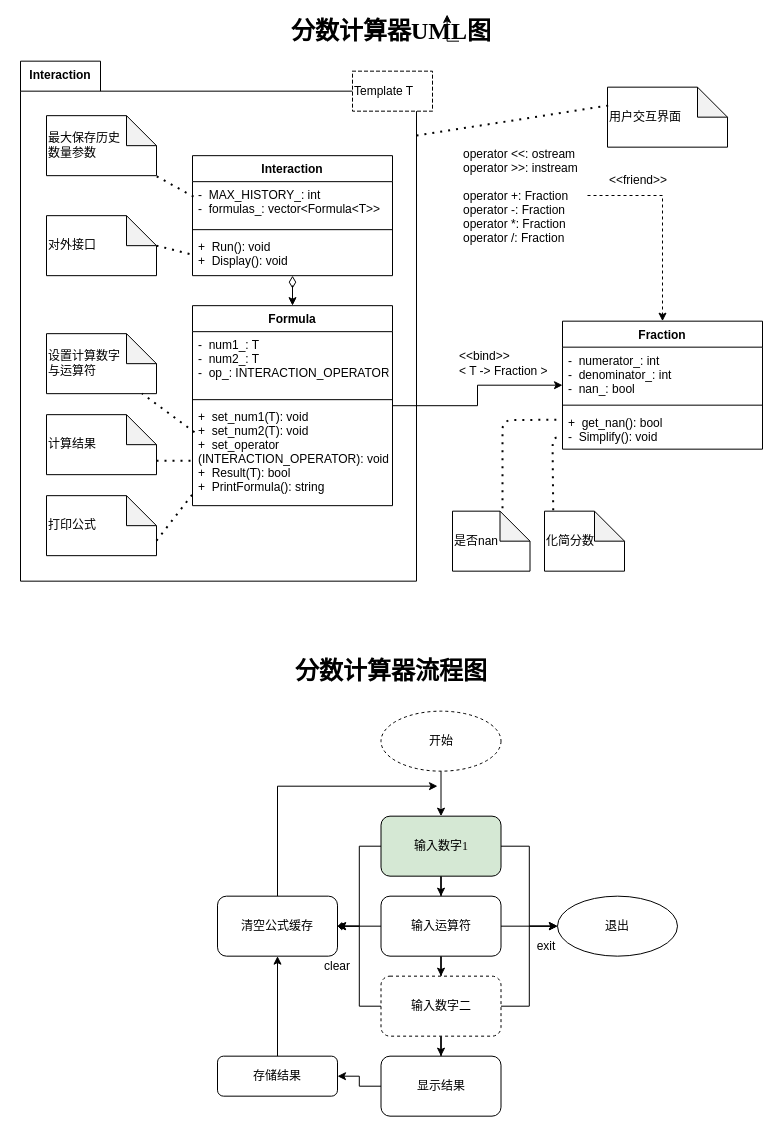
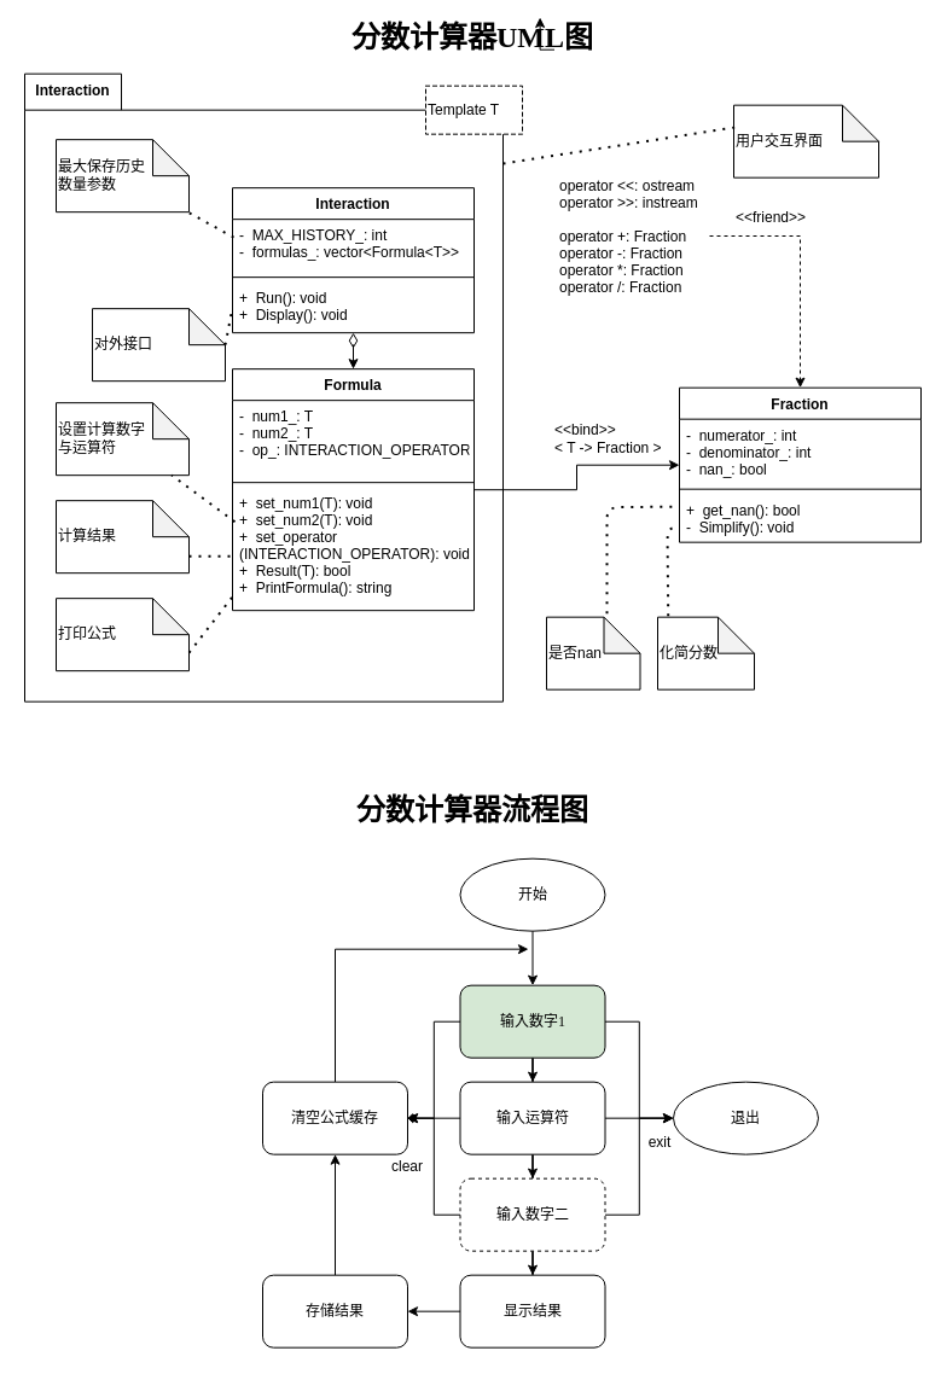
  <mxCell id="0" />
  <mxCell id="1" parent="0" />
  <mxCell id="2" value="" style="shape=folder;fontStyle=1;tabWidth=80;tabHeight=30;tabPosition=left;html=1;boundedLbl=1;" parent="1" vertex="1"><mxGeometry x="20" y="60.66" width="396" height="520" as="geometry" /></mxCell>
  <mxCell id="3" style="edgeStyle=orthogonalEdgeStyle;rounded=0;orthogonalLoop=1;jettySize=auto;html=1;startArrow=diamondThin;startFill=0;startSize=10;endSize=6;" parent="1" source="4" target="8" edge="1"><mxGeometry relative="1" as="geometry" /></mxCell>
  <mxCell id="4" value="Interaction" style="swimlane;fontStyle=1;align=center;verticalAlign=top;childLayout=stackLayout;horizontal=1;startSize=26;horizontalStack=0;resizeParent=1;resizeParentMax=0;resizeLast=0;collapsible=1;marginBottom=0;" parent="1" vertex="1"><mxGeometry x="192" y="155.16" width="200" height="120" as="geometry" /></mxCell>
  <mxCell id="5" value="-  MAX_HISTORY_: int&#10;-  formulas_: vector&lt;Formula&lt;T&gt;&gt;" style="text;strokeColor=none;fillColor=none;align=left;verticalAlign=top;spacingLeft=4;spacingRight=4;overflow=hidden;rotatable=0;points=[[0,0.5],[1,0.5]];portConstraint=eastwest;" parent="4" vertex="1"><mxGeometry y="26" width="200" height="44" as="geometry" /></mxCell>
  <mxCell id="6" value="" style="line;strokeWidth=1;fillColor=none;align=left;verticalAlign=middle;spacingTop=-1;spacingLeft=3;spacingRight=3;rotatable=0;labelPosition=right;points=[];portConstraint=eastwest;" parent="4" vertex="1"><mxGeometry y="70" width="200" height="8" as="geometry" /></mxCell>
  <mxCell id="7" value="+  Run(): void&#10;+  Display(): void" style="text;strokeColor=none;fillColor=none;align=left;verticalAlign=top;spacingLeft=4;spacingRight=4;overflow=hidden;rotatable=0;points=[[0,0.5],[1,0.5]];portConstraint=eastwest;" parent="4" vertex="1"><mxGeometry y="78" width="200" height="42" as="geometry" /></mxCell>
  <mxCell id="8" value="Formula" style="swimlane;fontStyle=1;align=center;verticalAlign=top;childLayout=stackLayout;horizontal=1;startSize=26;horizontalStack=0;resizeParent=1;resizeParentMax=0;resizeLast=0;collapsible=1;marginBottom=0;" parent="1" vertex="1"><mxGeometry x="192" y="305.16" width="200" height="200" as="geometry" /></mxCell>
  <mxCell id="9" value="-  num1_: T&#10;-  num2_: T&#10;-  op_: INTERACTION_OPERATOR" style="text;strokeColor=none;fillColor=none;align=left;verticalAlign=top;spacingLeft=4;spacingRight=4;overflow=hidden;rotatable=0;points=[[0,0.5],[1,0.5]];portConstraint=eastwest;" parent="8" vertex="1"><mxGeometry y="26" width="200" height="64" as="geometry" /></mxCell>
  <mxCell id="10" value="" style="line;strokeWidth=1;fillColor=none;align=left;verticalAlign=middle;spacingTop=-1;spacingLeft=3;spacingRight=3;rotatable=0;labelPosition=right;points=[];portConstraint=eastwest;" parent="8" vertex="1"><mxGeometry y="90" width="200" height="8" as="geometry" /></mxCell>
  <mxCell id="11" value="+  set_num1(T): void&#10;+  set_num2(T): void&#10;+  set_operator&#10;(INTERACTION_OPERATOR): void&#10;+  Result(T): bool&#10;+  PrintFormula(): string" style="text;strokeColor=none;fillColor=none;align=left;verticalAlign=top;spacingLeft=4;spacingRight=4;overflow=hidden;rotatable=0;points=[[0,0.5],[1,0.5]];portConstraint=eastwest;" parent="8" vertex="1"><mxGeometry y="98" width="200" height="102" as="geometry" /></mxCell>
  <mxCell id="12" value="Fraction" style="swimlane;fontStyle=1;align=center;verticalAlign=top;childLayout=stackLayout;horizontal=1;startSize=26;horizontalStack=0;resizeParent=1;resizeParentMax=0;resizeLast=0;collapsible=1;marginBottom=0;" parent="1" vertex="1"><mxGeometry x="562" y="320.66" width="200" height="128" as="geometry" /></mxCell>
  <mxCell id="13" value="-  numerator_: int&#10;-  denominator_: int&#10;-  nan_: bool" style="text;strokeColor=none;fillColor=none;align=left;verticalAlign=top;spacingLeft=4;spacingRight=4;overflow=hidden;rotatable=0;points=[[0,0.5],[1,0.5]];portConstraint=eastwest;" parent="12" vertex="1"><mxGeometry y="26" width="200" height="54" as="geometry" /></mxCell>
  <mxCell id="14" value="" style="line;strokeWidth=1;fillColor=none;align=left;verticalAlign=middle;spacingTop=-1;spacingLeft=3;spacingRight=3;rotatable=0;labelPosition=right;points=[];portConstraint=eastwest;" parent="12" vertex="1"><mxGeometry y="80" width="200" height="8" as="geometry" /></mxCell>
  <mxCell id="15" value="+  get_nan(): bool&#10;-  Simplify(): void" style="text;strokeColor=none;fillColor=none;align=left;verticalAlign=top;spacingLeft=4;spacingRight=4;overflow=hidden;rotatable=0;points=[[0,0.5],[1,0.5]];portConstraint=eastwest;" parent="12" vertex="1"><mxGeometry y="88" width="200" height="40" as="geometry" /></mxCell>
  <mxCell id="16" style="edgeStyle=orthogonalEdgeStyle;rounded=0;orthogonalLoop=1;jettySize=auto;html=1;startArrow=none;startFill=0;startSize=10;endSize=6;" parent="1" source="8" target="12" edge="1"><mxGeometry relative="1" as="geometry"><mxPoint x="422" y="358.26" as="sourcePoint" /></mxGeometry></mxCell>
- <mxCell id="17" value="对外接口" style="shape=note;whiteSpace=wrap;html=1;backgroundOutline=1;darkOpacity=0.05;align=left;" parent="1" vertex="1"><mxGeometry x="46" y="215.16" width="110" height="60" as="geometry" /></mxCell>
+ <mxCell id="17" value="对外接口" style="shape=note;whiteSpace=wrap;html=1;backgroundOutline=1;darkOpacity=0.05;align=left;" parent="1" vertex="1"><mxGeometry x="76" y="255.16" width="110" height="60" as="geometry" /></mxCell>
  <mxCell id="18" value="" style="endArrow=none;dashed=1;html=1;dashPattern=1 3;strokeWidth=2;entryX=0;entryY=0.5;entryDx=0;entryDy=0;exitX=0;exitY=0;exitDx=110;exitDy=30;exitPerimeter=0;" parent="1" source="17" target="7" edge="1"><mxGeometry width="50" height="50" relative="1" as="geometry"><mxPoint x="188" y="385.16" as="sourcePoint" /><mxPoint x="178" y="225.16" as="targetPoint" /></mxGeometry></mxCell>
  <mxCell id="19" value="最大保存历史&lt;br&gt;数量参数" style="shape=note;whiteSpace=wrap;html=1;backgroundOutline=1;darkOpacity=0.05;align=left;" parent="1" vertex="1"><mxGeometry x="46" y="115.16" width="110" height="60" as="geometry" /></mxCell>
  <mxCell id="20" value="" style="endArrow=none;dashed=1;html=1;dashPattern=1 3;strokeWidth=2;exitX=0.005;exitY=0.341;exitDx=0;exitDy=0;exitPerimeter=0;" parent="1" source="5" target="19" edge="1"><mxGeometry width="50" height="50" relative="1" as="geometry"><mxPoint x="188" y="385.16" as="sourcePoint" /><mxPoint x="238" y="335.16" as="targetPoint" /></mxGeometry></mxCell>
  <mxCell id="21" value="设置计算数字&lt;br&gt;与运算符" style="shape=note;whiteSpace=wrap;html=1;backgroundOutline=1;darkOpacity=0.05;align=left;" parent="1" vertex="1"><mxGeometry x="46" y="333.16" width="110" height="60" as="geometry" /></mxCell>
  <mxCell id="22" value="" style="endArrow=none;dashed=1;html=1;dashPattern=1 3;strokeWidth=2;exitX=0.01;exitY=0.28;exitDx=0;exitDy=0;exitPerimeter=0;" parent="1" source="11" target="21" edge="1"><mxGeometry width="50" height="50" relative="1" as="geometry"><mxPoint x="328" y="385.16" as="sourcePoint" /><mxPoint x="378" y="335.16" as="targetPoint" /></mxGeometry></mxCell>
  <mxCell id="23" value="是否nan" style="shape=note;whiteSpace=wrap;html=1;backgroundOutline=1;darkOpacity=0.05;align=left;" parent="1" vertex="1"><mxGeometry x="452" y="510.66" width="77.5" height="60" as="geometry" /></mxCell>
  <mxCell id="24" value="" style="endArrow=none;dashed=1;html=1;dashPattern=1 3;strokeWidth=2;entryX=0;entryY=0.262;entryDx=0;entryDy=0;entryPerimeter=0;" parent="1" target="15" edge="1"><mxGeometry width="50" height="50" relative="1" as="geometry"><mxPoint x="502" y="507.66" as="sourcePoint" /><mxPoint x="744" y="380.66" as="targetPoint" /><Array as="points"><mxPoint x="502" y="419.66" /></Array></mxGeometry></mxCell>
  <mxCell id="25" value="&lt;span&gt;&lt;font style=&quot;font-size: 24px&quot;&gt;分数计算器UML图&lt;/font&gt;&lt;/span&gt;" style="text;html=1;strokeColor=none;fillColor=none;align=center;verticalAlign=middle;whiteSpace=wrap;rounded=0;fontStyle=1;labelBackgroundColor=none;labelBorderColor=none;fontFamily=Times New Roman;" parent="1" vertex="1"><mxGeometry x="256" y="20.66" width="270" height="20" as="geometry" /></mxCell>
  <mxCell id="26" style="edgeStyle=orthogonalEdgeStyle;rounded=0;orthogonalLoop=1;jettySize=auto;html=1;entryX=0.5;entryY=0;entryDx=0;entryDy=0;startArrow=none;startFill=0;startSize=10;endSize=6;fontFamily=Times New Roman;" parent="1" source="27" target="31" edge="1"><mxGeometry relative="1" as="geometry" /></mxCell>
- <mxCell id="27" value="开始" style="ellipse;whiteSpace=wrap;html=1;labelBackgroundColor=none;fontFamily=Times New Roman;dashed=1;" parent="1" vertex="1"><mxGeometry x="380.5" y="710.66" width="120" height="60" as="geometry" /></mxCell>
+ <mxCell id="27" value="开始" style="ellipse;whiteSpace=wrap;html=1;labelBackgroundColor=none;fontFamily=Times New Roman;" parent="1" vertex="1"><mxGeometry x="380.5" y="710.66" width="120" height="60" as="geometry" /></mxCell>
  <mxCell id="28" style="edgeStyle=orthogonalEdgeStyle;rounded=0;orthogonalLoop=1;jettySize=auto;html=1;entryX=0.5;entryY=0;entryDx=0;entryDy=0;startArrow=none;startFill=0;startSize=10;endSize=6;fontFamily=Times New Roman;" parent="1" source="31" target="35" edge="1"><mxGeometry relative="1" as="geometry" /></mxCell>
  <mxCell id="29" style="edgeStyle=orthogonalEdgeStyle;rounded=0;orthogonalLoop=1;jettySize=auto;html=1;entryX=1;entryY=0.5;entryDx=0;entryDy=0;startArrow=none;startFill=0;" parent="1" source="31" target="59" edge="1"><mxGeometry relative="1" as="geometry" /></mxCell>
  <mxCell id="30" style="edgeStyle=orthogonalEdgeStyle;rounded=0;orthogonalLoop=1;jettySize=auto;html=1;entryX=0;entryY=0.5;entryDx=0;entryDy=0;startArrow=none;startFill=0;" parent="1" source="31" target="36" edge="1"><mxGeometry relative="1" as="geometry" /></mxCell>
  <mxCell id="31" value="输入数字1" style="rounded=1;whiteSpace=wrap;html=1;labelBackgroundColor=none;fontFamily=Times New Roman;fillColor=#d5e8d4;" parent="1" vertex="1"><mxGeometry x="380.5" y="815.66" width="120" height="60" as="geometry" /></mxCell>
  <mxCell id="32" style="edgeStyle=orthogonalEdgeStyle;rounded=0;orthogonalLoop=1;jettySize=auto;html=1;startArrow=none;startFill=0;startSize=10;endSize=6;fontFamily=Times New Roman;" parent="1" source="35" target="40" edge="1"><mxGeometry relative="1" as="geometry" /></mxCell>
  <mxCell id="33" value="" style="edgeStyle=orthogonalEdgeStyle;rounded=0;orthogonalLoop=1;jettySize=auto;html=1;startArrow=none;startFill=0;" parent="1" source="35" target="59" edge="1"><mxGeometry relative="1" as="geometry" /></mxCell>
  <mxCell id="34" value="" style="edgeStyle=orthogonalEdgeStyle;rounded=0;orthogonalLoop=1;jettySize=auto;html=1;startArrow=none;startFill=0;" parent="1" source="35" target="36" edge="1"><mxGeometry relative="1" as="geometry" /></mxCell>
  <mxCell id="35" value="输入运算符" style="rounded=1;whiteSpace=wrap;html=1;labelBackgroundColor=none;fontFamily=Times New Roman;" parent="1" vertex="1"><mxGeometry x="380.5" y="895.66" width="120" height="60" as="geometry" /></mxCell>
  <mxCell id="36" value="退出" style="ellipse;whiteSpace=wrap;html=1;labelBackgroundColor=none;fontFamily=Times New Roman;" parent="1" vertex="1"><mxGeometry x="557" y="895.66" width="120" height="60" as="geometry" /></mxCell>
  <mxCell id="37" value="" style="edgeStyle=orthogonalEdgeStyle;rounded=0;orthogonalLoop=1;jettySize=auto;html=1;startArrow=none;startFill=0;" parent="1" source="40" target="55" edge="1"><mxGeometry relative="1" as="geometry" /></mxCell>
  <mxCell id="38" style="edgeStyle=orthogonalEdgeStyle;rounded=0;orthogonalLoop=1;jettySize=auto;html=1;entryX=1;entryY=0.5;entryDx=0;entryDy=0;startArrow=none;startFill=0;endArrow=diamond;" parent="1" source="40" target="59" edge="1"><mxGeometry relative="1" as="geometry" /></mxCell>
  <mxCell id="39" style="edgeStyle=orthogonalEdgeStyle;rounded=0;orthogonalLoop=1;jettySize=auto;html=1;entryX=0;entryY=0.5;entryDx=0;entryDy=0;startArrow=none;startFill=0;" parent="1" source="40" target="36" edge="1"><mxGeometry relative="1" as="geometry" /></mxCell>
  <mxCell id="40" value="输入数字二" style="rounded=1;whiteSpace=wrap;html=1;labelBackgroundColor=none;fontFamily=Times New Roman;dashed=1;" parent="1" vertex="1"><mxGeometry x="380.5" y="975.66" width="120" height="60" as="geometry" /></mxCell>
  <mxCell id="41" value="&lt;span&gt;&lt;font style=&quot;font-size: 24px&quot;&gt;分数计算器流程图&lt;/font&gt;&lt;/span&gt;" style="text;html=1;strokeColor=none;fillColor=none;align=center;verticalAlign=middle;whiteSpace=wrap;rounded=0;fontStyle=1;labelBackgroundColor=none;labelBorderColor=none;fontFamily=Times New Roman;" parent="1" vertex="1"><mxGeometry x="256" y="660.66" width="270" height="20" as="geometry" /></mxCell>
  <mxCell id="42" value="化简分数" style="shape=note;whiteSpace=wrap;html=1;backgroundOutline=1;darkOpacity=0.05;align=left;" parent="1" vertex="1"><mxGeometry x="544" y="510.66" width="80" height="60" as="geometry" /></mxCell>
  <mxCell id="43" value="" style="endArrow=none;dashed=1;html=1;dashPattern=1 3;strokeWidth=2;entryX=-0.005;entryY=0.69;entryDx=0;entryDy=0;entryPerimeter=0;exitX=0.109;exitY=-0.017;exitDx=0;exitDy=0;exitPerimeter=0;" parent="1" source="42" target="15" edge="1"><mxGeometry width="50" height="50" relative="1" as="geometry"><mxPoint x="502" y="470.66" as="sourcePoint" /><mxPoint x="552" y="420.66" as="targetPoint" /><Array as="points"><mxPoint x="552" y="437.66" /></Array></mxGeometry></mxCell>
  <mxCell id="44" value="计算结果" style="shape=note;whiteSpace=wrap;html=1;backgroundOutline=1;darkOpacity=0.05;align=left;" parent="1" vertex="1"><mxGeometry x="46" y="414.16" width="110" height="60" as="geometry" /></mxCell>
  <mxCell id="45" value="打印公式" style="shape=note;whiteSpace=wrap;html=1;backgroundOutline=1;darkOpacity=0.05;align=left;" parent="1" vertex="1"><mxGeometry x="46" y="495.16" width="110" height="60" as="geometry" /></mxCell>
  <mxCell id="46" value="" style="endArrow=none;dashed=1;html=1;dashPattern=1 3;strokeWidth=2;" parent="1" edge="1"><mxGeometry width="50" height="50" relative="1" as="geometry"><mxPoint x="156" y="460.16" as="sourcePoint" /><mxPoint x="194" y="460.16" as="targetPoint" /></mxGeometry></mxCell>
  <mxCell id="47" value="" style="endArrow=none;dashed=1;html=1;dashPattern=1 3;strokeWidth=2;entryX=0.01;entryY=0.863;entryDx=0;entryDy=0;entryPerimeter=0;exitX=0;exitY=0;exitDx=110;exitDy=45;exitPerimeter=0;" parent="1" source="45" target="11" edge="1"><mxGeometry width="50" height="50" relative="1" as="geometry"><mxPoint x="186" y="295.16" as="sourcePoint" /><mxPoint x="236" y="245.16" as="targetPoint" /></mxGeometry></mxCell>
  <mxCell id="48" value="Template T" style="shape=partialRectangle;html=1;top=1;align=left;dashed=1;" parent="1" vertex="1"><mxGeometry x="352" y="70.66" width="80" height="40" as="geometry" /></mxCell>
  <mxCell id="49" value="&amp;lt;&amp;lt;bind&amp;gt;&amp;gt;&lt;br&gt;&amp;lt; T -&amp;gt; Fraction &amp;gt;" style="text;html=1;strokeColor=none;fillColor=none;align=left;verticalAlign=middle;whiteSpace=wrap;rounded=0;" parent="1" vertex="1"><mxGeometry x="457" y="353.16" width="100" height="20" as="geometry" /></mxCell>
  <mxCell id="50" value="Interaction" style="text;align=center;fontStyle=1;verticalAlign=middle;spacingLeft=3;spacingRight=3;strokeColor=none;rotatable=0;points=[[0,0.5],[1,0.5]];portConstraint=eastwest;" parent="1" vertex="1"><mxGeometry x="20" y="60.66" width="80" height="26" as="geometry" /></mxCell>
  <mxCell id="51" style="edgeStyle=orthogonalEdgeStyle;rounded=0;orthogonalLoop=1;jettySize=auto;html=1;dashed=1;" parent="1" source="52" target="12" edge="1"><mxGeometry relative="1" as="geometry"><Array as="points"><mxPoint x="662" y="195" /></Array></mxGeometry></mxCell>
  <mxCell id="52" value="operator &lt;&lt;: ostream&#10;operator &gt;&gt;: instream&#10;&#10;operator +: Fraction&#10;operator -: Fraction&#10;operator *: Fraction&#10;operator /: Fraction" style="text;strokeColor=none;fillColor=none;align=left;verticalAlign=top;spacingLeft=4;spacingRight=4;overflow=hidden;rotatable=0;points=[[0,0.5],[1,0.5]];portConstraint=eastwest;" parent="1" vertex="1"><mxGeometry x="457" y="140" width="130" height="110" as="geometry" /></mxCell>
  <mxCell id="53" value="&amp;lt;&amp;lt;friend&amp;gt;&amp;gt;" style="text;html=1;strokeColor=none;fillColor=none;align=left;verticalAlign=middle;whiteSpace=wrap;rounded=0;" parent="1" vertex="1"><mxGeometry x="607" y="170" width="100" height="20" as="geometry" /></mxCell>
  <mxCell id="54" value="" style="edgeStyle=orthogonalEdgeStyle;rounded=0;orthogonalLoop=1;jettySize=auto;html=1;startArrow=none;startFill=0;" parent="1" source="55" target="57" edge="1"><mxGeometry relative="1" as="geometry" /></mxCell>
  <mxCell id="55" value="显示结果" style="rounded=1;whiteSpace=wrap;html=1;labelBackgroundColor=none;fontFamily=Times New Roman;" parent="1" vertex="1"><mxGeometry x="380.5" y="1055.66" width="120" height="60" as="geometry" /></mxCell>
  <mxCell id="56" value="" style="edgeStyle=orthogonalEdgeStyle;rounded=0;orthogonalLoop=1;jettySize=auto;html=1;startArrow=none;startFill=0;" parent="1" source="57" target="59" edge="1"><mxGeometry relative="1" as="geometry" /></mxCell>
- <mxCell id="57" value="存储结果" style="rounded=1;whiteSpace=wrap;html=1;labelBackgroundColor=none;fontFamily=Times New Roman;" parent="1" vertex="1"><mxGeometry x="217" y="1055.66" width="120" height="40" as="geometry" /></mxCell>
+ <mxCell id="57" value="存储结果" style="rounded=1;whiteSpace=wrap;html=1;labelBackgroundColor=none;fontFamily=Times New Roman;" parent="1" vertex="1"><mxGeometry x="217" y="1055.66" width="120" height="60" as="geometry" /></mxCell>
  <mxCell id="58" style="edgeStyle=orthogonalEdgeStyle;rounded=0;orthogonalLoop=1;jettySize=auto;html=1;startArrow=none;startFill=0;" parent="1" source="59" edge="1"><mxGeometry relative="1" as="geometry"><mxPoint x="437" y="785.66" as="targetPoint" /><Array as="points"><mxPoint x="277" y="785.66" /></Array></mxGeometry></mxCell>
  <mxCell id="59" value="清空公式缓存" style="rounded=1;whiteSpace=wrap;html=1;labelBackgroundColor=none;fontFamily=Times New Roman;" parent="1" vertex="1"><mxGeometry x="217" y="895.66" width="120" height="60" as="geometry" /></mxCell>
  <mxCell id="60" value="clear" style="text;html=1;strokeColor=none;fillColor=none;align=center;verticalAlign=middle;whiteSpace=wrap;rounded=0;" parent="1" vertex="1"><mxGeometry x="317" y="955.66" width="40" height="20" as="geometry" /></mxCell>
  <mxCell id="61" value="exit" style="text;html=1;strokeColor=none;fillColor=none;align=center;verticalAlign=middle;whiteSpace=wrap;rounded=0;" parent="1" vertex="1"><mxGeometry x="526" y="935.66" width="40" height="20" as="geometry" /></mxCell>
  <mxCell id="62" style="edgeStyle=orthogonalEdgeStyle;rounded=0;orthogonalLoop=1;jettySize=auto;html=1;exitX=0.75;exitY=1;exitDx=0;exitDy=0;entryX=0.706;entryY=-0.333;entryDx=0;entryDy=0;entryPerimeter=0;startArrow=none;startFill=0;" parent="1" source="25" target="25" edge="1"><mxGeometry relative="1" as="geometry" /></mxCell>
  <mxCell id="63" value="用户交互界面" style="shape=note;whiteSpace=wrap;html=1;backgroundOutline=1;darkOpacity=0.05;align=left;" vertex="1" parent="1"><mxGeometry x="607" y="86.66" width="120" height="60" as="geometry" /></mxCell>
  <mxCell id="64" value="" style="endArrow=none;dashed=1;html=1;dashPattern=1 3;strokeWidth=2;exitX=1;exitY=0.143;exitDx=0;exitDy=0;exitPerimeter=0;entryX=0.008;entryY=0.306;entryDx=0;entryDy=0;entryPerimeter=0;" edge="1" parent="1" source="2" target="63"><mxGeometry width="50" height="50" relative="1" as="geometry"><mxPoint x="367" y="420" as="sourcePoint" /><mxPoint x="417" y="370" as="targetPoint" /></mxGeometry></mxCell>
